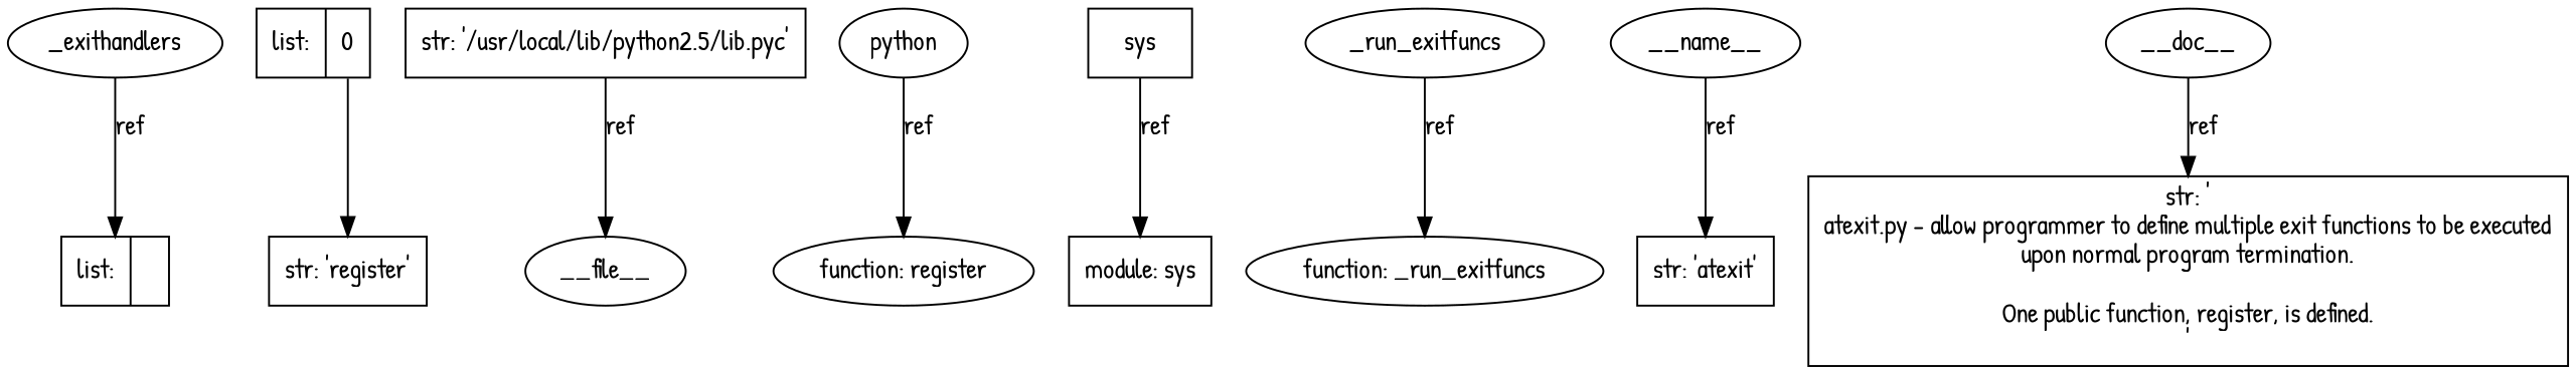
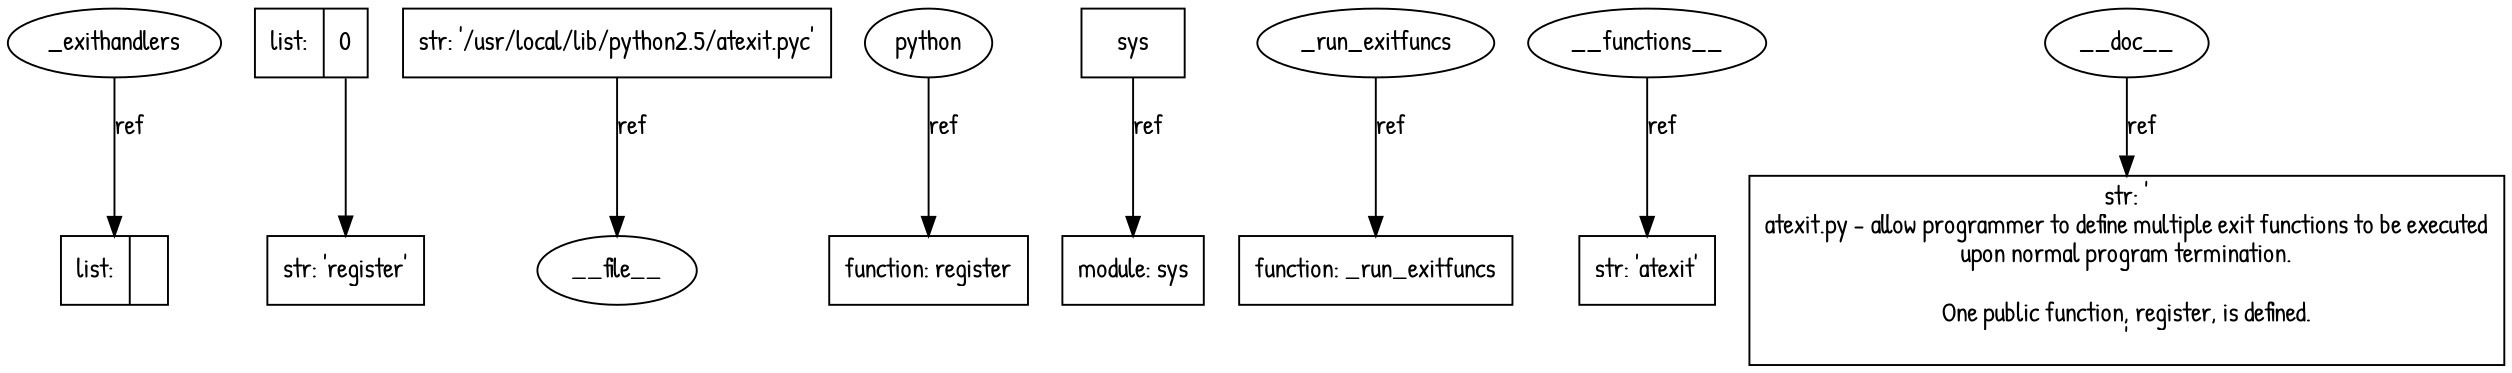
  digraph {
    fontname="Patrick Hand"
    node [fontname="Patrick Hand" shape=box]
    edge [fontname="Patrick Hand"]
    n1 [label=_exithandlers shape=ellipse]
    n2 [label="list: | " shape=record]
    n3 [label="list: | <0> 0" shape=record]
    n4 [label="str: 'register'"]
    n5 [label=__file__ shape=ellipse]
-   n6 [label="str: '/usr/local/lib/python2.5/lib.pyc'"]
+   n6 [label="str: '/usr/local/lib/python2.5/atexit.pyc'"]
    n7 [label=python shape=ellipse]
-   n8 [label="function: register" shape=ellipse]
+   n8 [label="function: register"]
    n9 [label=sys]
    n10 [label="module: sys"]
    n11 [label=_run_exitfuncs shape=ellipse]
-   n12 [label="function: _run_exitfuncs" shape=ellipse]
-   n13 [label=__name__ shape=ellipse]
+   n12 [label="function: _run_exitfuncs"]
+   n13 [label=__functions__ shape=ellipse]
    n14 [label="str: 'atexit'"]
    n15 [label=__doc__ shape=ellipse]
    n16 [label="str: '\natexit.py - allow programmer to define multiple exit functions to be executed\nupon normal program termination.\n\nOne public function, register, is defined.\n'"]
    n1 -> n2 [label=ref]
    n3 -> n4 [tailport=0]
    n6 -> n5 [label=ref]
    n7 -> n8 [label=ref]
    n9 -> n10 [label=ref]
    n11 -> n12 [label=ref]
    n13 -> n14 [label=ref]
    n15 -> n16 [label=ref]
  }
